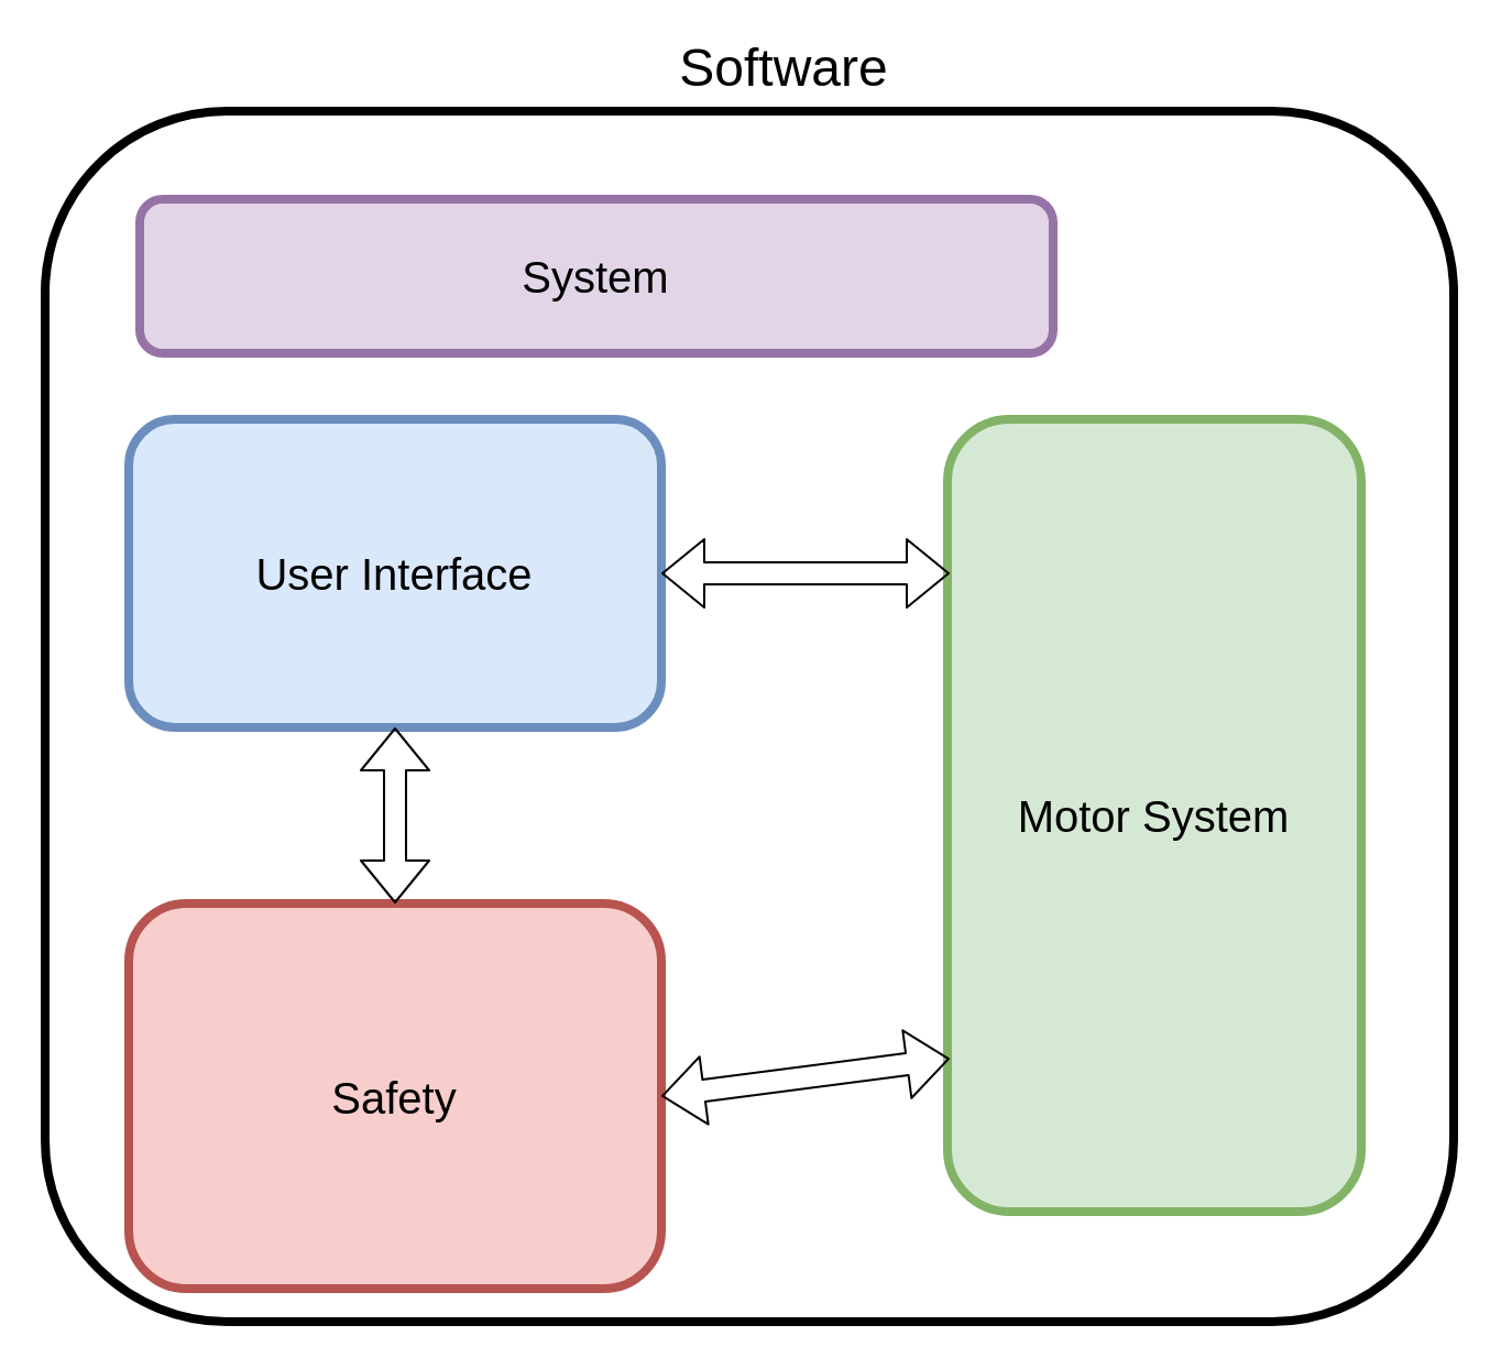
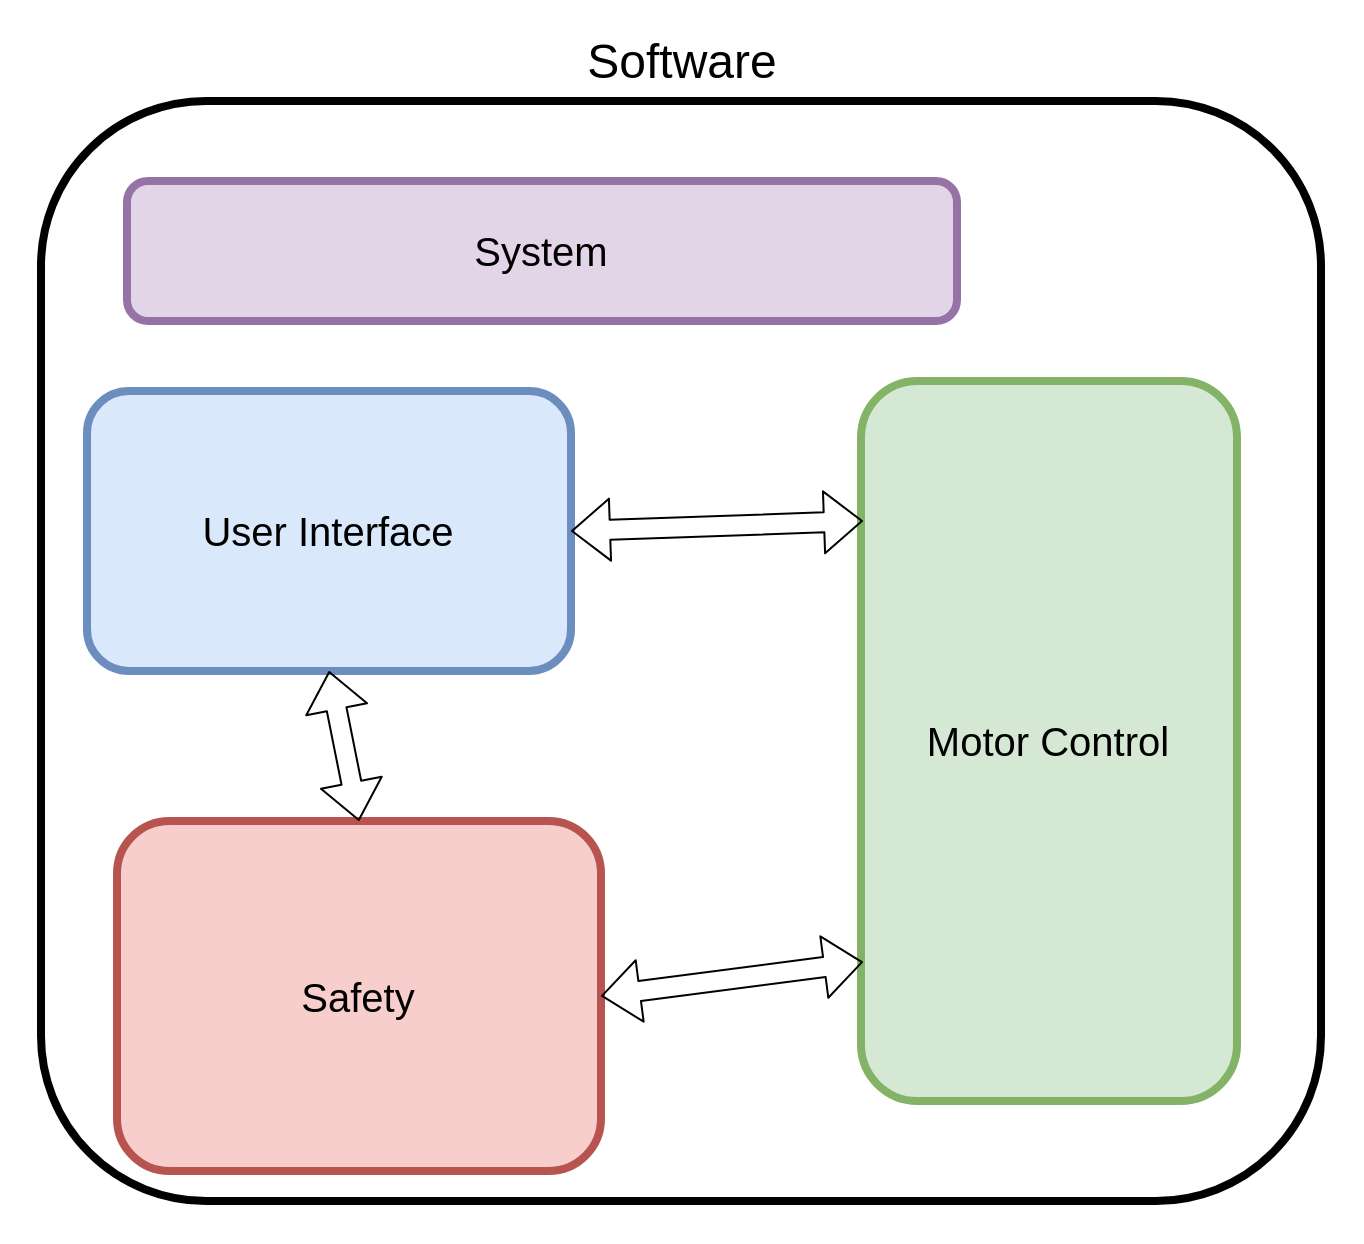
  <mxCell id="0" />
  <mxCell id="1" parent="0" />
  <mxCell id="2" value="" style="rounded=1;whiteSpace=wrap;html=1;strokeWidth=4;shadow=0;imageAspect=1;" parent="1" vertex="1"><mxGeometry x="20" y="50" width="640" height="550" as="geometry" /></mxCell>
- <mxCell id="3" value="&lt;div&gt;User Interface&lt;/div&gt;" style="rounded=1;whiteSpace=wrap;html=1;fontSize=20;fillColor=#dae8fc;strokeColor=#6c8ebf;strokeWidth=4;" parent="1" vertex="1"><mxGeometry x="58" y="190" width="242" height="140" as="geometry" /></mxCell>
+ <mxCell id="3" value="&lt;div&gt;User Interface&lt;/div&gt;" style="rounded=1;whiteSpace=wrap;html=1;fontSize=20;fillColor=#dae8fc;strokeColor=#6c8ebf;strokeWidth=4;" parent="1" vertex="1"><mxGeometry x="43" y="195" width="242" height="140" as="geometry" /></mxCell>
  <mxCell id="4" value="&lt;div&gt;System&lt;/div&gt;" style="rounded=1;whiteSpace=wrap;html=1;fontSize=20;fillColor=#e1d5e7;strokeColor=#9673a6;strokeWidth=4;" parent="1" vertex="1"><mxGeometry x="63" y="90" width="415" height="70" as="geometry" /></mxCell>
  <mxCell id="5" value="&lt;div&gt;Safety&lt;/div&gt;" style="rounded=1;whiteSpace=wrap;html=1;fontSize=20;fillColor=#f8cecc;strokeColor=#b85450;strokeWidth=4;" parent="1" vertex="1"><mxGeometry x="58" y="410" width="242" height="175" as="geometry" /></mxCell>
- <mxCell id="6" value="&lt;div&gt;Motor System&lt;/div&gt;" style="rounded=1;whiteSpace=wrap;html=1;fontSize=20;fillColor=#d5e8d4;strokeColor=#82b366;strokeWidth=4;" parent="1" vertex="1"><mxGeometry x="430" y="190" width="188" height="360" as="geometry" /></mxCell>
- <mxCell id="7" value="&lt;div style=&quot;font-size: 24px&quot;&gt;Software&lt;/div&gt;" style="text;html=1;strokeColor=none;fillColor=none;align=center;verticalAlign=middle;whiteSpace=wrap;rounded=0;shadow=0;fontSize=20;" parent="1" vertex="1"><mxGeometry x="225.5" y="20" width="260" height="22" as="geometry" /></mxCell>
+ <mxCell id="6" value="&lt;div&gt;Motor Control&lt;/div&gt;" style="rounded=1;whiteSpace=wrap;html=1;fontSize=20;fillColor=#d5e8d4;strokeColor=#82b366;strokeWidth=4;" parent="1" vertex="1"><mxGeometry x="430" y="190" width="188" height="360" as="geometry" /></mxCell>
+ <mxCell id="7" value="&lt;div style=&quot;font-size: 24px&quot;&gt;Software&lt;/div&gt;" style="text;html=1;strokeColor=none;fillColor=none;align=center;verticalAlign=middle;whiteSpace=wrap;rounded=0;shadow=0;fontSize=20;" parent="1" vertex="1"><mxGeometry x="210.5" y="20" width="260" height="22" as="geometry" /></mxCell>
  <mxCell id="8" value="" style="shape=flexArrow;endArrow=classic;startArrow=classic;html=1;exitX=1;exitY=0.5;exitDx=0;exitDy=0;" edge="1" parent="1" source="3"><mxGeometry width="50" height="50" relative="1" as="geometry"><mxPoint x="340" y="290" as="sourcePoint" /><mxPoint x="431" y="260" as="targetPoint" /></mxGeometry></mxCell>
  <mxCell id="9" value="" style="shape=flexArrow;endArrow=classic;startArrow=classic;html=1;exitX=1;exitY=0.5;exitDx=0;exitDy=0;" edge="1" parent="1" source="5"><mxGeometry width="50" height="50" relative="1" as="geometry"><mxPoint x="300" y="480.5" as="sourcePoint" /><mxPoint x="431" y="480.5" as="targetPoint" /></mxGeometry></mxCell>
  <mxCell id="10" value="" style="shape=flexArrow;endArrow=classic;startArrow=classic;html=1;exitX=0.5;exitY=1;exitDx=0;exitDy=0;entryX=0.5;entryY=0;entryDx=0;entryDy=0;" edge="1" parent="1" source="3" target="5"><mxGeometry width="50" height="50" relative="1" as="geometry"><mxPoint x="320" y="280" as="sourcePoint" /><mxPoint x="451" y="280" as="targetPoint" /></mxGeometry></mxCell>
